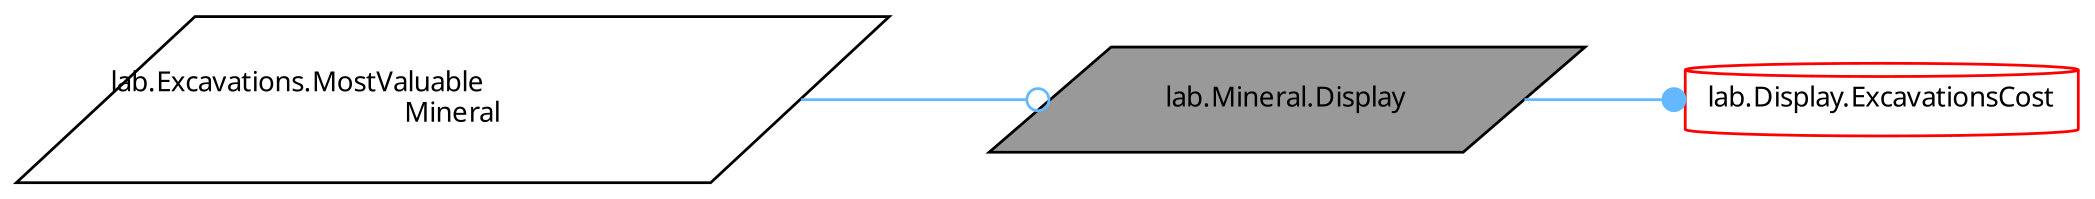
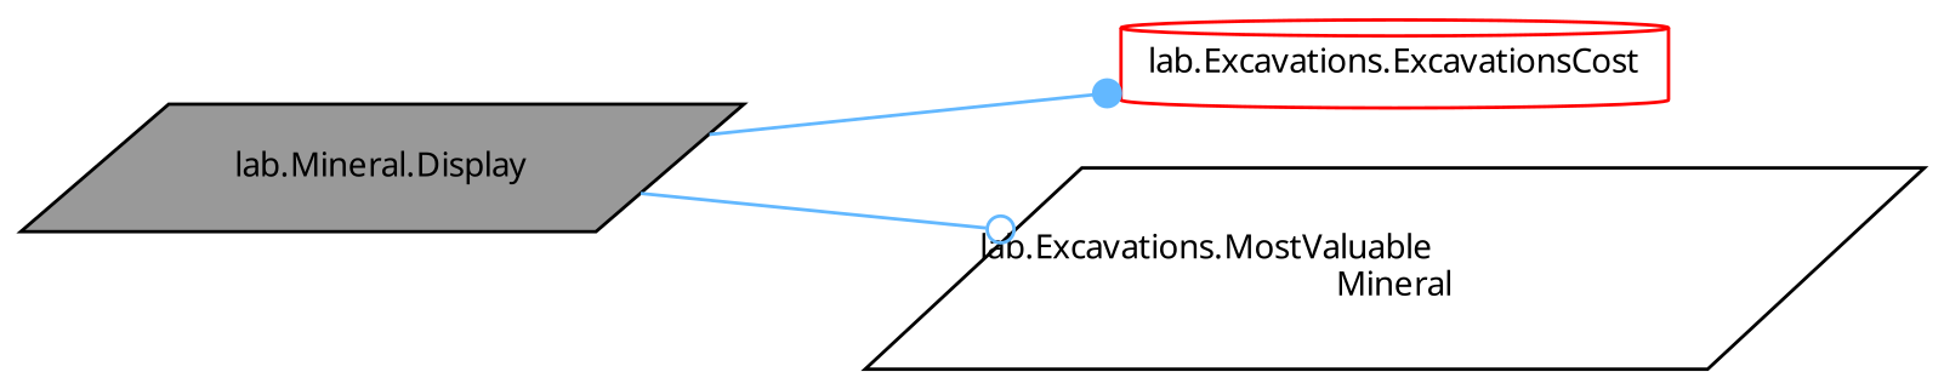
  digraph {
    fontname="Noto Sans"
    rankdir=LR
    node [color=black fillcolor=white fontname="Noto Sans" fontsize=10 shape=parallelogram style=filled]
    edge [color=steelblue1 fontname="Noto Sans" fontsize=10 labelfontname=Helvetica labelfontsize=10 style=solid]
    n1 [fillcolor=grey60 fontcolor=black height=0.2 label="lab.Mineral.Display" width=0.4]
-   n2 [color=red height=0.2 label="lab.Display.ExcavationsCost" shape=cylinder width=0.4]
+   n2 [color=red height=0.2 label="lab.Excavations.ExcavationsCost" shape=cylinder width=0.4]
    n3 [height=0.2 label="lab.Excavations.MostValuable\lMineral" width=0.4]
    n1 -> n2 [arrowhead=dot]
-   n3 -> n1 [arrowhead=odot]
+   n1 -> n3 [arrowhead=odot]
  }
